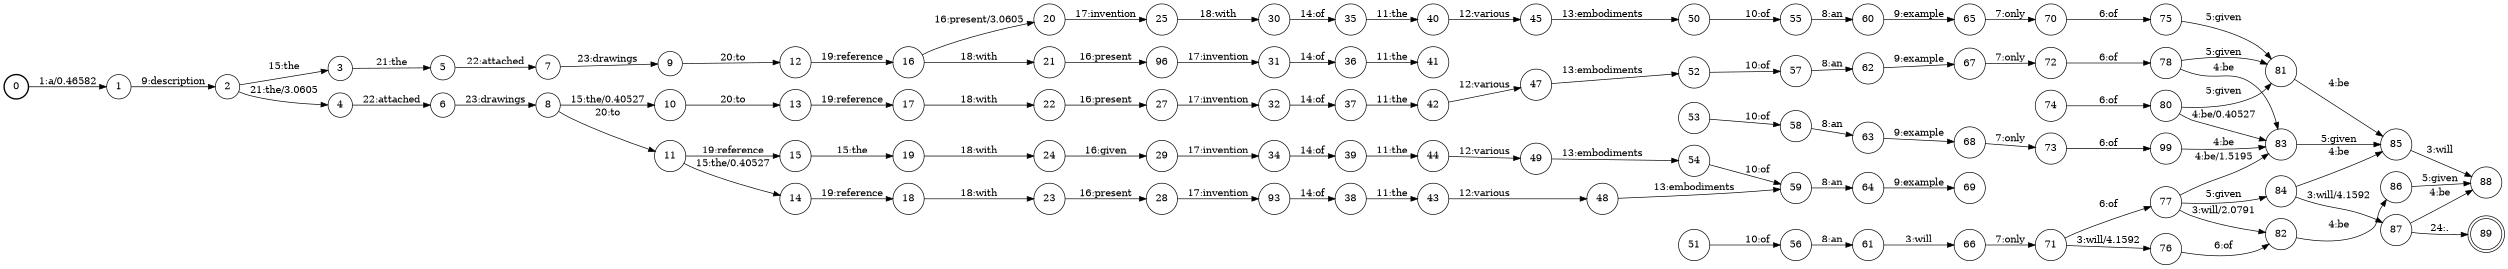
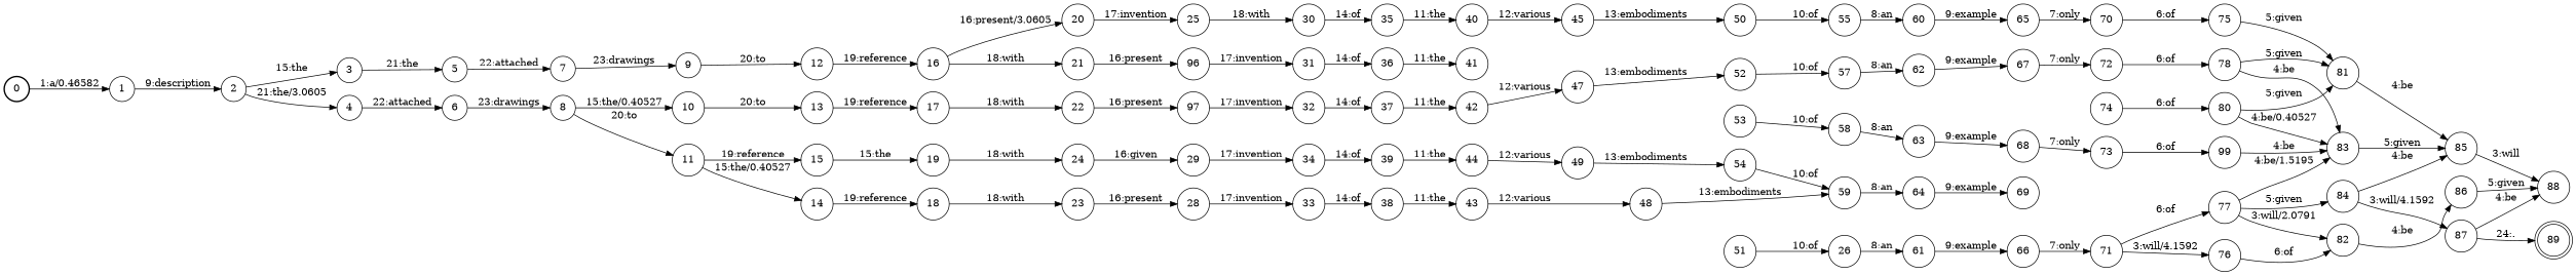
  digraph {
    nodesep=0.25
    rankdir=LR
    ranksep=0.4
    node [fontsize=14 shape=circle style=solid]
    edge [fontsize=14]
    n1 [label=0 style=bold]
    n2 [label=1]
    n3 [label=2]
    n4 [label=3]
    n5 [label=4]
    n6 [label=5]
    n7 [label=6]
    n8 [label=7]
    n9 [label=8]
    n10 [label=9]
    n11 [label=10]
    n12 [label=11]
    n13 [label=12]
    n14 [label=13]
    n15 [label=14]
    n16 [label=15]
    n17 [label=16]
    n18 [label=17]
    n19 [label=18]
    n20 [label=19]
    n21 [label=20]
    n22 [label=21]
    n23 [label=22]
    n24 [label=23]
    n25 [label=24]
    n26 [label=25]
    n27 [label=96]
-   n28 [label=27]
+   n28 [label=97]
    n29 [label=28]
    n30 [label=29]
    n31 [label=30]
    n32 [label=31]
    n33 [label=32]
-   n34 [label=93]
+   n34 [label=33]
    n35 [label=34]
    n36 [label=35]
    n37 [label=36]
    n38 [label=37]
    n39 [label=38]
    n40 [label=39]
    n41 [label=40]
    n42 [label=41]
    n43 [label=42]
    n44 [label=43]
    n45 [label=44]
    n46 [label=45]
    n47 [label=47]
    n48 [label=48]
    n49 [label=49]
    n50 [label=50]
    n51 [label=52]
    n52 [label=59]
    n53 [label=54]
    n54 [label=55]
    n55 [label=51]
-   n56 [label=56]
+   n56 [label=26]
    n57 [label=57]
    n58 [label=53]
    n59 [label=58]
    n60 [label=60]
    n61 [label=61]
    n62 [label=62]
    n63 [label=63]
    n64 [label=64]
    n65 [label=65]
    n66 [label=66]
    n67 [label=67]
    n68 [label=68]
    n69 [label=69]
    n70 [label=70]
    n71 [label=71]
    n72 [label=72]
    n73 [label=73]
    n74 [label=75]
    n75 [label=76]
    n76 [label=77]
    n77 [label=78]
    n78 [label=99]
    n79 [label=74]
    n80 [label=80]
    n81 [label=81]
    n82 [label=82]
    n83 [label=83]
    n84 [label=84]
    n85 [label=85]
    n86 [label=86]
    n87 [label=87]
    n88 [label=88]
    n89 [label=89 shape=doublecircle]
    n1 -> n2 [label="1:a/0.46582"]
    n2 -> n3 [label="9:description"]
    n3 -> n4 [label="15:the"]
    n3 -> n5 [label="21:the/3.0605"]
    n4 -> n6 [label="21:the"]
    n5 -> n7 [label="22:attached"]
    n6 -> n8 [label="22:attached"]
    n7 -> n9 [label="23:drawings"]
    n8 -> n10 [label="23:drawings"]
    n9 -> n11 [label="15:the/0.40527"]
    n9 -> n12 [label="20:to"]
    n10 -> n13 [label="20:to"]
    n11 -> n14 [label="20:to"]
    n12 -> n15 [label="15:the/0.40527"]
    n12 -> n16 [label="19:reference"]
    n13 -> n17 [label="19:reference"]
    n14 -> n18 [label="19:reference"]
    n15 -> n19 [label="19:reference"]
    n16 -> n20 [label="15:the"]
    n17 -> n21 [label="16:present/3.0605"]
    n17 -> n22 [label="18:with"]
    n18 -> n23 [label="18:with"]
    n19 -> n24 [label="18:with"]
    n20 -> n25 [label="18:with"]
    n21 -> n26 [label="17:invention"]
    n22 -> n27 [label="16:present"]
    n23 -> n28 [label="16:present"]
    n24 -> n29 [label="16:present"]
    n25 -> n30 [label="16:given"]
    n26 -> n31 [label="18:with"]
    n27 -> n32 [label="17:invention"]
    n28 -> n33 [label="17:invention"]
    n29 -> n34 [label="17:invention"]
    n30 -> n35 [label="17:invention"]
    n31 -> n36 [label="14:of"]
    n32 -> n37 [label="14:of"]
    n33 -> n38 [label="14:of"]
    n34 -> n39 [label="14:of"]
    n35 -> n40 [label="14:of"]
    n36 -> n41 [label="11:the"]
    n37 -> n42 [label="11:the"]
    n38 -> n43 [label="11:the"]
    n39 -> n44 [label="11:the"]
    n40 -> n45 [label="11:the"]
    n41 -> n46 [label="12:various"]
    n43 -> n47 [label="12:various"]
    n44 -> n48 [label="12:various"]
    n45 -> n49 [label="12:various"]
    n46 -> n50 [label="13:embodiments"]
    n47 -> n51 [label="13:embodiments"]
    n48 -> n52 [label="13:embodiments"]
    n49 -> n53 [label="13:embodiments"]
    n50 -> n54 [label="10:of"]
    n51 -> n57 [label="10:of"]
    n52 -> n64 [label="8:an"]
    n53 -> n52 [label="10:of"]
    n54 -> n60 [label="8:an"]
    n55 -> n56 [label="10:of"]
    n56 -> n61 [label="8:an"]
    n57 -> n62 [label="8:an"]
    n58 -> n59 [label="10:of"]
    n59 -> n63 [label="8:an"]
    n60 -> n65 [label="9:example"]
-   n61 -> n66 [label="3:will"]
+   n61 -> n66 [label="9:example"]
    n62 -> n67 [label="9:example"]
    n63 -> n68 [label="9:example"]
    n64 -> n69 [label="9:example"]
    n65 -> n70 [label="7:only"]
    n66 -> n71 [label="7:only"]
    n67 -> n72 [label="7:only"]
    n68 -> n73 [label="7:only"]
    n70 -> n74 [label="6:of"]
    n71 -> n75 [label="3:will/4.1592"]
    n71 -> n76 [label="6:of"]
    n72 -> n77 [label="6:of"]
    n73 -> n78 [label="6:of"]
    n74 -> n81 [label="5:given"]
    n75 -> n82 [label="6:of"]
    n76 -> n82 [label="3:will/2.0791"]
    n76 -> n83 [label="4:be/1.5195"]
    n76 -> n84 [label="5:given"]
    n77 -> n81 [label="5:given"]
    n77 -> n83 [label="4:be"]
    n78 -> n83 [label="4:be"]
    n79 -> n80 [label="6:of"]
    n80 -> n81 [label="5:given"]
    n80 -> n83 [label="4:be/0.40527"]
    n81 -> n85 [label="4:be"]
    n82 -> n86 [label="4:be"]
    n83 -> n85 [label="5:given"]
    n84 -> n85 [label="4:be"]
    n84 -> n87 [label="3:will/4.1592"]
    n85 -> n88 [label="3:will"]
    n86 -> n88 [label="5:given"]
    n87 -> n88 [label="4:be"]
    n87 -> n89 [label="24:."]
  }
